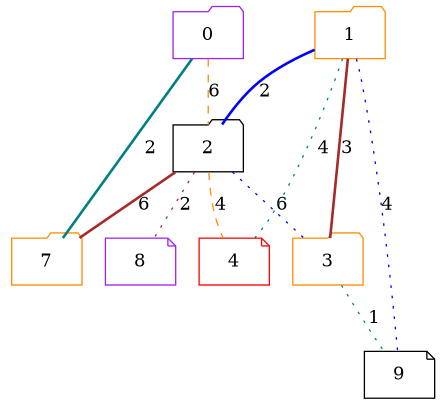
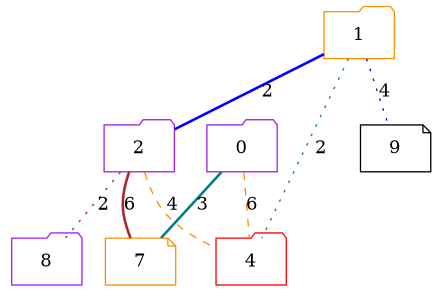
  graph {
    node [color=darkorange habit=3 shape=folder x=3 y=8]
    edge [color=teal style=dotted weight=2]
    0 [color=purple x=1]
-   2 [color=black habit=10 x=4 y=6]
-   7 [base=1 y=10]
-   3 [habit=9 x=9 y=4]
-   4 [color=red habit=6 shape=note x=7]
-   8 [color=purple shape=note y=2]
+   2 [color=purple habit=10 x=4 y=6]
+   7 [base=1 shape=note y=10]
+   4 [color=red habit=6 x=7]
+   8 [color=purple y=2]
    1 [habit=2 x=7 y=4]
    9 [base=2 color=black habit=10 shape=note x=9 y=1]
-   0 -- 2 [color=darkorange label=6 style=dashed weight=6]
-   0 -- 7 [label=2 style=bold]
+   0 -- 4 [color=darkorange label=6 style=dashed weight=6]
+   0 -- 7 [label=3 style=bold]
    2 -- 7 [color=brown label=6 style=bold weight=4]
-   2 -- 3 [color=blue label=6 weight=6]
    2 -- 4 [color=darkorange label=4 style=dashed weight=4]
    2 -- 8 [color=brown label=2]
-   3 -- 9 [label=1 weight=1]
    1 -- 2 [color=blue label=2 style=bold]
-   1 -- 3 [color=brown label=3 style=bold weight=3]
-   1 -- 4 [label=4]
+   1 -- 4 [label=2]
    1 -- 9 [color=blue label=4 weight=4]
  }
